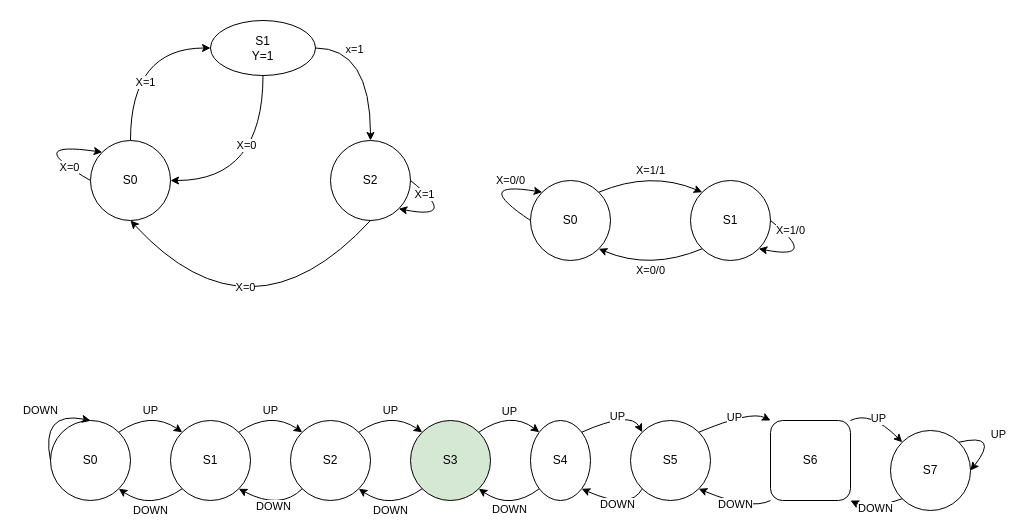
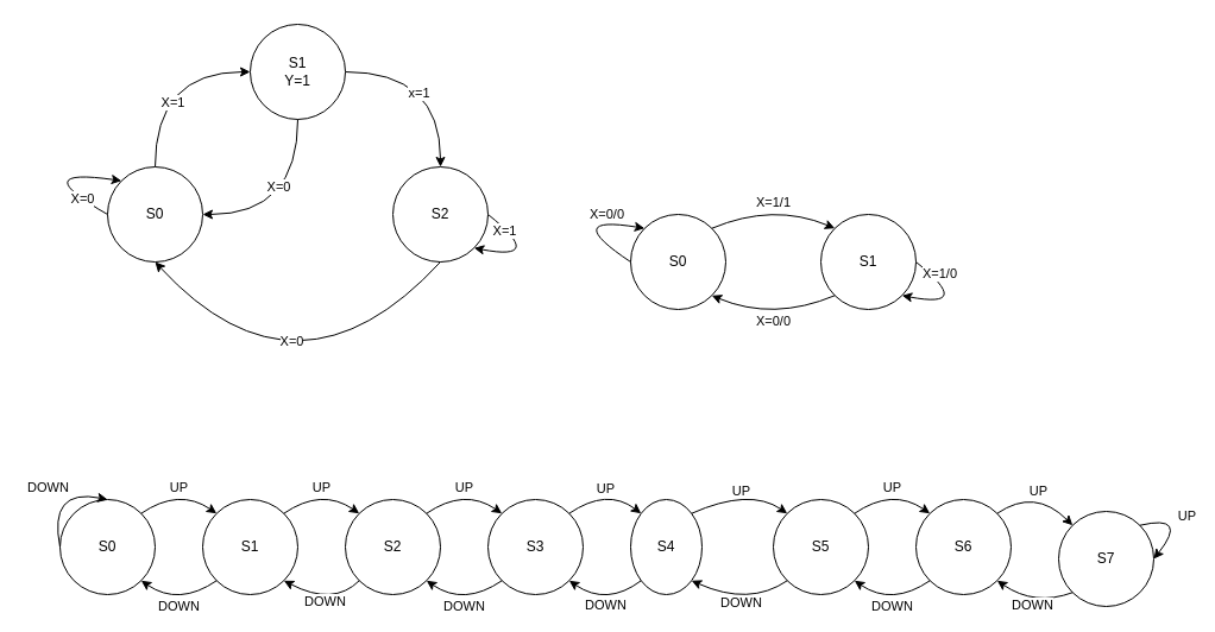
  <mxCell id="0" />
  <mxCell id="1" parent="0" />
  <mxCell id="2" style="edgeStyle=orthogonalEdgeStyle;curved=1;rounded=0;orthogonalLoop=1;jettySize=auto;html=1;exitX=0.5;exitY=0;exitDx=0;exitDy=0;entryX=0;entryY=0.5;entryDx=0;entryDy=0;" parent="1" source="4" target="8" edge="1"><mxGeometry relative="1" as="geometry" /></mxCell>
  <mxCell id="3" value="X=1" style="edgeLabel;html=1;align=center;verticalAlign=middle;resizable=0;points=[];" parent="2" vertex="1" connectable="0"><mxGeometry x="-0.312" y="-14" relative="1" as="geometry"><mxPoint as="offset" /></mxGeometry></mxCell>
  <mxCell id="4" value="" style="ellipse;whiteSpace=wrap;html=1;aspect=fixed;" parent="1" vertex="1"><mxGeometry x="90" y="140" width="80" height="80" as="geometry" /></mxCell>
  <mxCell id="5" value="S0" style="text;html=1;strokeColor=none;fillColor=none;align=center;verticalAlign=middle;whiteSpace=wrap;rounded=0;" parent="1" vertex="1"><mxGeometry x="115" y="165" width="30" height="30" as="geometry" /></mxCell>
  <mxCell id="6" style="edgeStyle=orthogonalEdgeStyle;curved=1;rounded=0;orthogonalLoop=1;jettySize=auto;html=1;exitX=1;exitY=0.5;exitDx=0;exitDy=0;" parent="1" source="8" target="9" edge="1"><mxGeometry relative="1" as="geometry" /></mxCell>
  <mxCell id="7" value="x=1" style="edgeLabel;html=1;align=center;verticalAlign=middle;resizable=0;points=[];" vertex="1" connectable="0" parent="6"><mxGeometry x="-0.237" y="-17" relative="1" as="geometry"><mxPoint as="offset" /></mxGeometry></mxCell>
- <mxCell id="8" value="S1&lt;br&gt;Y=1" style="ellipse;whiteSpace=wrap;html=1;aspect=fixed;" parent="1" vertex="1"><mxGeometry x="210" y="20" width="105" height="55" as="geometry" /></mxCell>
+ <mxCell id="8" value="S1&lt;br&gt;Y=1" style="ellipse;whiteSpace=wrap;html=1;aspect=fixed;" parent="1" vertex="1"><mxGeometry x="210" y="20" width="80" height="80" as="geometry" /></mxCell>
  <mxCell id="9" value="S2" style="ellipse;whiteSpace=wrap;html=1;aspect=fixed;" parent="1" vertex="1"><mxGeometry x="330" y="140" width="80" height="80" as="geometry" /></mxCell>
  <mxCell id="10" value="" style="endArrow=classic;html=1;rounded=0;curved=1;exitX=0.5;exitY=1;exitDx=0;exitDy=0;entryX=0.5;entryY=1;entryDx=0;entryDy=0;" parent="1" source="9" target="4" edge="1"><mxGeometry width="50" height="50" relative="1" as="geometry"><mxPoint x="560" y="240" as="sourcePoint" /><mxPoint x="610" y="190" as="targetPoint" /><Array as="points"><mxPoint x="250" y="350" /></Array></mxGeometry></mxCell>
  <mxCell id="11" value="X=0" style="edgeLabel;html=1;align=center;verticalAlign=middle;resizable=0;points=[];" parent="10" vertex="1" connectable="0"><mxGeometry x="0.281" y="-39" relative="1" as="geometry"><mxPoint as="offset" /></mxGeometry></mxCell>
  <mxCell id="12" value="" style="endArrow=classic;html=1;rounded=0;curved=1;exitX=1;exitY=0.5;exitDx=0;exitDy=0;entryX=1;entryY=1;entryDx=0;entryDy=0;" parent="1" source="9" target="9" edge="1"><mxGeometry width="50" height="50" relative="1" as="geometry"><mxPoint x="560" y="240" as="sourcePoint" /><mxPoint x="610" y="190" as="targetPoint" /><Array as="points"><mxPoint x="460" y="220" /></Array></mxGeometry></mxCell>
  <mxCell id="13" value="X=1" style="edgeLabel;html=1;align=center;verticalAlign=middle;resizable=0;points=[];" parent="12" vertex="1" connectable="0"><mxGeometry x="-0.724" y="-3" relative="1" as="geometry"><mxPoint x="1" as="offset" /></mxGeometry></mxCell>
  <mxCell id="14" value="" style="endArrow=classic;html=1;rounded=0;curved=1;exitX=0;exitY=0.5;exitDx=0;exitDy=0;entryX=0;entryY=0;entryDx=0;entryDy=0;" parent="1" source="4" target="4" edge="1"><mxGeometry width="50" height="50" relative="1" as="geometry"><mxPoint x="560" y="240" as="sourcePoint" /><mxPoint x="610" y="190" as="targetPoint" /><Array as="points"><mxPoint x="20" y="140" /></Array></mxGeometry></mxCell>
  <mxCell id="15" value="X=0" style="edgeLabel;html=1;align=center;verticalAlign=middle;resizable=0;points=[];" parent="14" vertex="1" connectable="0"><mxGeometry x="-0.698" y="-1" relative="1" as="geometry"><mxPoint as="offset" /></mxGeometry></mxCell>
  <mxCell id="16" value="S0" style="ellipse;whiteSpace=wrap;html=1;aspect=fixed;" vertex="1" parent="1"><mxGeometry x="50" y="420" width="80" height="80" as="geometry" /></mxCell>
  <mxCell id="17" value="S1" style="ellipse;whiteSpace=wrap;html=1;aspect=fixed;" vertex="1" parent="1"><mxGeometry x="170" y="420" width="80" height="80" as="geometry" /></mxCell>
  <mxCell id="18" value="DOWN" style="endArrow=classic;html=1;rounded=0;exitX=0;exitY=0.5;exitDx=0;exitDy=0;entryX=0.5;entryY=0;entryDx=0;entryDy=0;edgeStyle=orthogonalEdgeStyle;curved=1;" edge="1" parent="1" source="16" target="16"><mxGeometry width="50" height="50" relative="1" as="geometry"><mxPoint x="560" y="340" as="sourcePoint" /><mxPoint x="610" y="290" as="targetPoint" /><Array as="points"><mxPoint x="40" y="410" /></Array></mxGeometry></mxCell>
  <mxCell id="19" value="DOWN" style="endArrow=classic;html=1;rounded=0;curved=1;exitX=0;exitY=1;exitDx=0;exitDy=0;entryX=1;entryY=1;entryDx=0;entryDy=0;" edge="1" parent="1" source="17" target="16"><mxGeometry width="50" height="50" relative="1" as="geometry"><mxPoint x="560" y="340" as="sourcePoint" /><mxPoint x="610" y="290" as="targetPoint" /><Array as="points"><mxPoint x="150" y="510" /></Array></mxGeometry></mxCell>
  <mxCell id="20" value="S2" style="ellipse;whiteSpace=wrap;html=1;aspect=fixed;" vertex="1" parent="1"><mxGeometry x="290" y="420" width="80" height="80" as="geometry" /></mxCell>
- <mxCell id="21" value="S3" style="ellipse;whiteSpace=wrap;html=1;aspect=fixed;fillColor=#d5e8d4;" vertex="1" parent="1"><mxGeometry x="410" y="420" width="80" height="80" as="geometry" /></mxCell>
+ <mxCell id="21" value="S3" style="ellipse;whiteSpace=wrap;html=1;aspect=fixed;" vertex="1" parent="1"><mxGeometry x="410" y="420" width="80" height="80" as="geometry" /></mxCell>
  <mxCell id="22" value="UP" style="endArrow=classic;html=1;rounded=0;curved=1;exitX=1;exitY=0;exitDx=0;exitDy=0;entryX=0;entryY=0;entryDx=0;entryDy=0;" edge="1" parent="1" source="20" target="21"><mxGeometry width="50" height="50" relative="1" as="geometry"><mxPoint x="800" y="340" as="sourcePoint" /><mxPoint x="850" y="290" as="targetPoint" /><Array as="points"><mxPoint x="390" y="410" /></Array></mxGeometry></mxCell>
  <mxCell id="23" value="DOWN" style="endArrow=classic;html=1;rounded=0;curved=1;exitX=0;exitY=1;exitDx=0;exitDy=0;entryX=1;entryY=1;entryDx=0;entryDy=0;" edge="1" parent="1" source="21" target="20"><mxGeometry width="50" height="50" relative="1" as="geometry"><mxPoint x="800" y="340" as="sourcePoint" /><mxPoint x="850" y="290" as="targetPoint" /><Array as="points"><mxPoint x="390" y="510" /></Array></mxGeometry></mxCell>
  <mxCell id="24" value="S4" style="ellipse;whiteSpace=wrap;html=1;aspect=fixed;" vertex="1" parent="1"><mxGeometry x="530" y="420" width="60" height="80" as="geometry" /></mxCell>
- <mxCell id="25" value="S5" style="ellipse;whiteSpace=wrap;html=1;aspect=fixed;" vertex="1" parent="1"><mxGeometry x="630" y="420" width="80" height="80" as="geometry" /></mxCell>
+ <mxCell id="25" value="S5" style="ellipse;whiteSpace=wrap;html=1;aspect=fixed;" vertex="1" parent="1"><mxGeometry x="650" y="420" width="80" height="80" as="geometry" /></mxCell>
  <mxCell id="26" value="UP" style="endArrow=classic;html=1;rounded=0;curved=1;exitX=1;exitY=0;exitDx=0;exitDy=0;entryX=0;entryY=0;entryDx=0;entryDy=0;" edge="1" parent="1" source="24" target="25"><mxGeometry width="50" height="50" relative="1" as="geometry"><mxPoint x="1040" y="340" as="sourcePoint" /><mxPoint x="1090" y="290" as="targetPoint" /><Array as="points"><mxPoint x="630" y="410" /></Array></mxGeometry></mxCell>
  <mxCell id="27" value="DOWN" style="endArrow=classic;html=1;rounded=0;curved=1;exitX=0;exitY=1;exitDx=0;exitDy=0;entryX=1;entryY=1;entryDx=0;entryDy=0;" edge="1" parent="1" source="25" target="24"><mxGeometry width="50" height="50" relative="1" as="geometry"><mxPoint x="1040" y="340" as="sourcePoint" /><mxPoint x="1090" y="290" as="targetPoint" /><Array as="points"><mxPoint x="630" y="510" /></Array></mxGeometry></mxCell>
- <mxCell id="28" value="S6" style="whiteSpace=wrap;html=1;aspect=fixed;rounded=1;" vertex="1" parent="1"><mxGeometry x="770" y="420" width="80" height="80" as="geometry" /></mxCell>
+ <mxCell id="28" value="S6" style="ellipse;whiteSpace=wrap;html=1;aspect=fixed;" vertex="1" parent="1"><mxGeometry x="770" y="420" width="80" height="80" as="geometry" /></mxCell>
  <mxCell id="29" value="S7" style="ellipse;whiteSpace=wrap;html=1;aspect=fixed;" vertex="1" parent="1"><mxGeometry x="890" y="430" width="80" height="80" as="geometry" /></mxCell>
  <mxCell id="30" value="UP" style="endArrow=classic;html=1;rounded=0;curved=1;exitX=1;exitY=0;exitDx=0;exitDy=0;entryX=0;entryY=0;entryDx=0;entryDy=0;" edge="1" parent="1" source="28" target="29"><mxGeometry width="50" height="50" relative="1" as="geometry"><mxPoint x="1280" y="340" as="sourcePoint" /><mxPoint x="1330" y="290" as="targetPoint" /><Array as="points"><mxPoint x="870" y="410" /></Array></mxGeometry></mxCell>
  <mxCell id="31" value="DOWN" style="endArrow=classic;html=1;rounded=0;curved=1;exitX=0;exitY=1;exitDx=0;exitDy=0;entryX=1;entryY=1;entryDx=0;entryDy=0;" edge="1" parent="1" source="29" target="28"><mxGeometry width="50" height="50" relative="1" as="geometry"><mxPoint x="1280" y="340" as="sourcePoint" /><mxPoint x="1330" y="290" as="targetPoint" /><Array as="points"><mxPoint x="870" y="510" /></Array></mxGeometry></mxCell>
  <mxCell id="32" value="UP" style="endArrow=classic;html=1;rounded=0;curved=1;exitX=1;exitY=0;exitDx=0;exitDy=0;entryX=0;entryY=0;entryDx=0;entryDy=0;" edge="1" parent="1" source="17" target="20"><mxGeometry width="50" height="50" relative="1" as="geometry"><mxPoint x="560" y="340" as="sourcePoint" /><mxPoint x="610" y="290" as="targetPoint" /><Array as="points"><mxPoint x="270" y="410" /></Array></mxGeometry></mxCell>
  <mxCell id="33" value="UP" style="endArrow=classic;html=1;rounded=0;curved=1;exitX=1;exitY=0;exitDx=0;exitDy=0;entryX=0;entryY=0;entryDx=0;entryDy=0;" edge="1" parent="1" source="21" target="24"><mxGeometry width="50" height="50" relative="1" as="geometry"><mxPoint x="560" y="340" as="sourcePoint" /><mxPoint x="610" y="290" as="targetPoint" /><Array as="points"><mxPoint x="510" y="410" /></Array></mxGeometry></mxCell>
  <mxCell id="34" value="UP" style="endArrow=classic;html=1;rounded=0;curved=1;exitX=1;exitY=0;exitDx=0;exitDy=0;entryX=0;entryY=0;entryDx=0;entryDy=0;" edge="1" parent="1" source="25" target="28"><mxGeometry width="50" height="50" relative="1" as="geometry"><mxPoint x="560" y="340" as="sourcePoint" /><mxPoint x="610" y="290" as="targetPoint" /><Array as="points"><mxPoint x="750" y="410" /></Array></mxGeometry></mxCell>
  <mxCell id="35" value="DOWN" style="endArrow=classic;html=1;rounded=0;curved=1;exitX=0;exitY=1;exitDx=0;exitDy=0;entryX=1;entryY=1;entryDx=0;entryDy=0;" edge="1" parent="1" source="28" target="25"><mxGeometry width="50" height="50" relative="1" as="geometry"><mxPoint x="560" y="340" as="sourcePoint" /><mxPoint x="610" y="290" as="targetPoint" /><Array as="points"><mxPoint x="750" y="510" /></Array></mxGeometry></mxCell>
  <mxCell id="36" value="DOWN" style="endArrow=classic;html=1;rounded=0;curved=1;exitX=0;exitY=1;exitDx=0;exitDy=0;entryX=1;entryY=1;entryDx=0;entryDy=0;" edge="1" parent="1" source="24" target="21"><mxGeometry width="50" height="50" relative="1" as="geometry"><mxPoint x="560" y="340" as="sourcePoint" /><mxPoint x="610" y="290" as="targetPoint" /><Array as="points"><mxPoint x="510" y="510" /></Array></mxGeometry></mxCell>
  <mxCell id="37" value="UP" style="endArrow=classic;html=1;rounded=0;curved=1;exitX=1;exitY=0;exitDx=0;exitDy=0;entryX=1;entryY=0.5;entryDx=0;entryDy=0;" edge="1" parent="1" source="29" target="29"><mxGeometry width="50" height="50" relative="1" as="geometry"><mxPoint x="560" y="340" as="sourcePoint" /><mxPoint x="610" y="290" as="targetPoint" /><Array as="points"><mxPoint x="1000" y="432" /></Array></mxGeometry></mxCell>
  <mxCell id="38" value="UP" style="endArrow=classic;html=1;rounded=0;curved=1;exitX=1;exitY=0;exitDx=0;exitDy=0;entryX=0;entryY=0;entryDx=0;entryDy=0;" edge="1" parent="1" source="16" target="17"><mxGeometry width="50" height="50" relative="1" as="geometry"><mxPoint x="560" y="340" as="sourcePoint" /><mxPoint x="610" y="290" as="targetPoint" /><Array as="points"><mxPoint x="150" y="410" /></Array></mxGeometry></mxCell>
  <mxCell id="39" value="DOWN" style="endArrow=classic;html=1;rounded=0;curved=1;exitX=0;exitY=1;exitDx=0;exitDy=0;entryX=1;entryY=1;entryDx=0;entryDy=0;" edge="1" parent="1" source="20" target="17"><mxGeometry width="50" height="50" relative="1" as="geometry"><mxPoint x="560" y="340" as="sourcePoint" /><mxPoint x="610" y="290" as="targetPoint" /><Array as="points"><mxPoint x="280" y="510" /></Array></mxGeometry></mxCell>
  <mxCell id="40" value="" style="endArrow=classic;html=1;rounded=0;curved=1;exitX=0.5;exitY=1;exitDx=0;exitDy=0;entryX=1;entryY=0.5;entryDx=0;entryDy=0;edgeStyle=orthogonalEdgeStyle;" edge="1" parent="1" source="8" target="4"><mxGeometry width="50" height="50" relative="1" as="geometry"><mxPoint x="560" y="340" as="sourcePoint" /><mxPoint x="610" y="290" as="targetPoint" /></mxGeometry></mxCell>
  <mxCell id="41" value="X=0" style="edgeLabel;html=1;align=center;verticalAlign=middle;resizable=0;points=[];" vertex="1" connectable="0" parent="40"><mxGeometry x="-0.3" y="-17" relative="1" as="geometry"><mxPoint as="offset" /></mxGeometry></mxCell>
  <mxCell id="42" value="S1" style="ellipse;whiteSpace=wrap;html=1;aspect=fixed;" vertex="1" parent="1"><mxGeometry x="690" y="180" width="80" height="80" as="geometry" /></mxCell>
  <mxCell id="43" value="S0" style="ellipse;whiteSpace=wrap;html=1;aspect=fixed;" vertex="1" parent="1"><mxGeometry x="530" y="180" width="80" height="80" as="geometry" /></mxCell>
  <mxCell id="44" value="X=0/0" style="endArrow=classic;html=1;rounded=0;curved=1;edgeStyle=orthogonalEdgeStyle;exitX=0;exitY=0.5;exitDx=0;exitDy=0;entryX=0;entryY=0;entryDx=0;entryDy=0;" edge="1" parent="1" source="43" target="43"><mxGeometry x="0.541" y="6" width="50" height="50" relative="1" as="geometry"><mxPoint x="560" y="340" as="sourcePoint" /><mxPoint x="610" y="290" as="targetPoint" /><Array as="points"><mxPoint x="470" y="180" /></Array><mxPoint y="-1" as="offset" /></mxGeometry></mxCell>
  <mxCell id="45" value="X=1/1" style="endArrow=classic;html=1;rounded=0;curved=1;exitX=1;exitY=0;exitDx=0;exitDy=0;entryX=0;entryY=0;entryDx=0;entryDy=0;" edge="1" parent="1" source="43" target="42"><mxGeometry width="50" height="50" relative="1" as="geometry"><mxPoint x="560" y="340" as="sourcePoint" /><mxPoint x="610" y="290" as="targetPoint" /><Array as="points"><mxPoint x="650" y="170" /></Array></mxGeometry></mxCell>
  <mxCell id="46" value="X=0/0" style="endArrow=classic;html=1;rounded=0;curved=1;exitX=0;exitY=1;exitDx=0;exitDy=0;entryX=1;entryY=1;entryDx=0;entryDy=0;" edge="1" parent="1" source="42" target="43"><mxGeometry width="50" height="50" relative="1" as="geometry"><mxPoint x="560" y="340" as="sourcePoint" /><mxPoint x="610" y="290" as="targetPoint" /><Array as="points"><mxPoint x="650" y="270" /></Array></mxGeometry></mxCell>
  <mxCell id="47" value="X=1/0" style="endArrow=classic;html=1;rounded=0;curved=1;exitX=1;exitY=0.5;exitDx=0;exitDy=0;entryX=1;entryY=1;entryDx=0;entryDy=0;" edge="1" parent="1" source="42" target="42"><mxGeometry x="-0.655" y="5" width="50" height="50" relative="1" as="geometry"><mxPoint x="560" y="340" as="sourcePoint" /><mxPoint x="610" y="290" as="targetPoint" /><Array as="points"><mxPoint x="820" y="260" /></Array><mxPoint as="offset" /></mxGeometry></mxCell>
